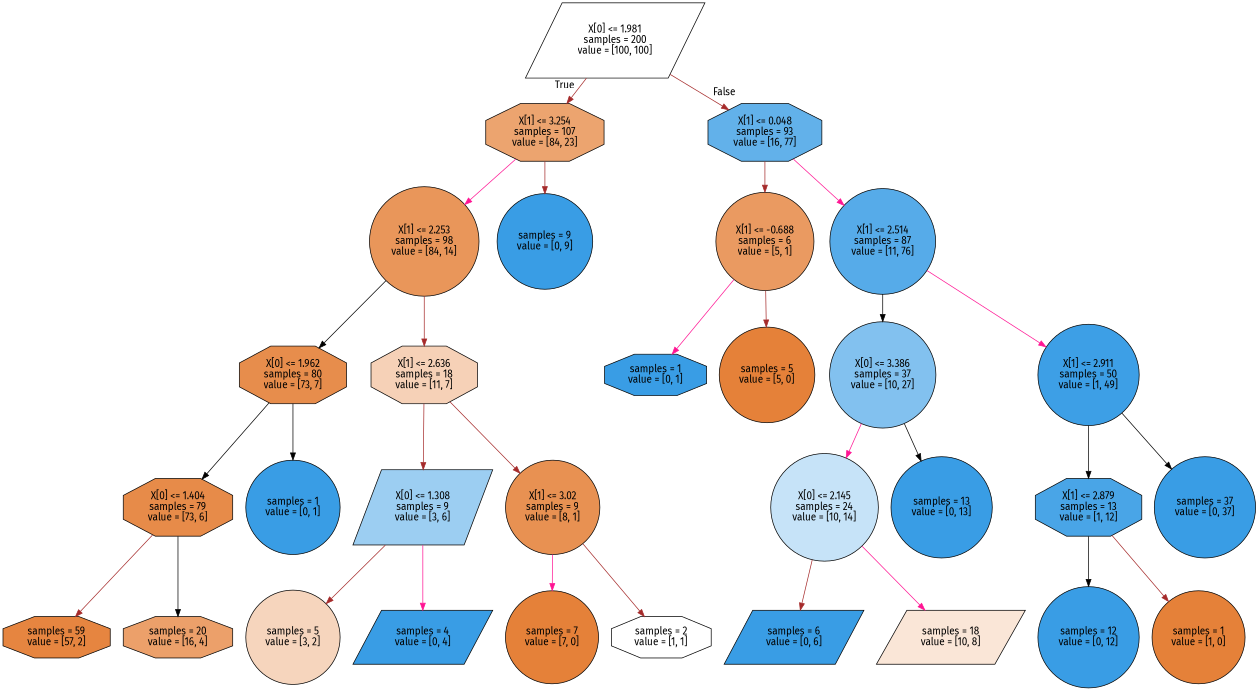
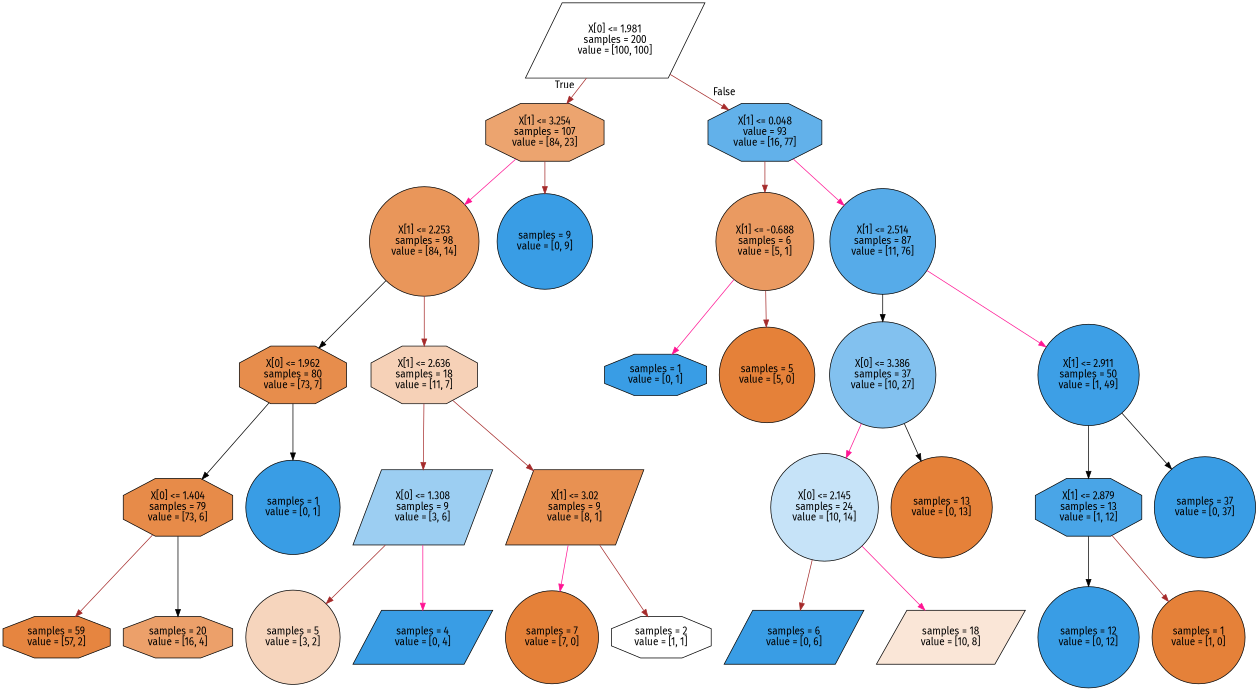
  digraph {
    fontname="Fira Sans"
    node [color=black fillcolor="#399de5" fontname="Fira Sans" shape=circle style=filled]
    edge [color=brown fontname="Fira Sans"]
    n1 [fillcolor="#ffffff" label="X[0] <= 1.981\nsamples = 200\nvalue = [100, 100]" shape=parallelogram]
    n2 [fillcolor="#eca46f" label="X[1] <= 3.254\nsamples = 107\nvalue = [84, 23]" shape=octagon]
-   n3 [fillcolor="#62b1ea" label="X[1] <= 0.048\nsamples = 93\nvalue = [16, 77]" shape=octagon]
+   n3 [fillcolor="#62b1ea" label="X[1] <= 0.048\nvalue = 93\nvalue = [16, 77]" shape=octagon]
    n4 [fillcolor="#e9965a" label="X[1] <= 2.253\nsamples = 98\nvalue = [84, 14]"]
    n5 [label="samples = 9\nvalue = [0, 9]"]
    n6 [fillcolor="#ea9a61" label="X[1] <= -0.688\nsamples = 6\nvalue = [5, 1]"]
    n7 [fillcolor="#56abe9" label="X[1] <= 2.514\nsamples = 87\nvalue = [11, 76]"]
    n8 [fillcolor="#e78d4c" label="X[0] <= 1.962\nsamples = 80\nvalue = [73, 7]" shape=octagon]
    n9 [fillcolor="#f6d1b7" label="X[1] <= 2.636\nsamples = 18\nvalue = [11, 7]" shape=octagon]
    n10 [fillcolor="#e78b49" label="X[0] <= 1.404\nsamples = 79\nvalue = [73, 6]" shape=octagon]
    n11 [label="samples = 1\nvalue = [0, 1]"]
    n12 [fillcolor="#9ccef2" label="X[0] <= 1.308\nsamples = 9\nvalue = [3, 6]" shape=parallelogram]
-   n13 [fillcolor="#e89152" label="X[1] <= 3.02\nsamples = 9\nvalue = [8, 1]"]
+   n13 [fillcolor="#e89152" label="X[1] <= 3.02\nsamples = 9\nvalue = [8, 1]" shape=parallelogram]
    n14 [fillcolor="#e68540" label="samples = 59\nvalue = [57, 2]" shape=octagon]
    n15 [fillcolor="#eca06a" label="samples = 20\nvalue = [16, 4]" shape=octagon]
    n16 [fillcolor="#f6d5bd" label="samples = 5\nvalue = [3, 2]"]
    n17 [label="samples = 4\nvalue = [0, 4]" shape=parallelogram]
    n18 [fillcolor="#e58139" label="samples = 7\nvalue = [7, 0]"]
    n19 [fillcolor="#ffffff" label="samples = 2\nvalue = [1, 1]" shape=octagon]
    n20 [label="samples = 1\nvalue = [0, 1]" shape=octagon]
    n21 [fillcolor="#e58139" label="samples = 5\nvalue = [5, 0]"]
    n22 [fillcolor="#82c1ef" label="X[0] <= 3.386\nsamples = 37\nvalue = [10, 27]"]
    n23 [fillcolor="#3d9fe6" label="X[1] <= 2.911\nsamples = 50\nvalue = [1, 49]"]
    n24 [fillcolor="#c6e3f8" label="X[0] <= 2.145\nsamples = 24\nvalue = [10, 14]"]
-   n25 [label="samples = 13\nvalue = [0, 13]"]
+   n25 [fillcolor="#e58139" label="samples = 13\nvalue = [0, 13]"]
    n26 [fillcolor="#49a5e7" label="X[1] <= 2.879\nsamples = 13\nvalue = [1, 12]" shape=octagon]
    n27 [label="samples = 37\nvalue = [0, 37]"]
    n28 [label="samples = 6\nvalue = [0, 6]" shape=parallelogram]
    n29 [fillcolor="#fae6d7" label="samples = 18\nvalue = [10, 8]" shape=parallelogram]
    n30 [label="samples = 12\nvalue = [0, 12]"]
    n31 [fillcolor="#e58139" label="samples = 1\nvalue = [1, 0]"]
    n1 -> n2 [headlabel=True labelangle=45 labeldistance=2.5]
    n1 -> n3 [headlabel=False labelangle=-45 labeldistance=2.5]
    n2 -> n4 [color=deeppink]
    n2 -> n5
    n3 -> n6
    n3 -> n7 [color=deeppink]
    n4 -> n8 [color=black]
    n4 -> n9
    n6 -> n20 [color=deeppink]
    n6 -> n21
    n7 -> n22 [color=black]
    n7 -> n23 [color=deeppink]
    n8 -> n10 [color=black]
    n8 -> n11 [color=black]
    n9 -> n12
    n9 -> n13
    n10 -> n14
    n10 -> n15 [color=black]
    n12 -> n16
    n12 -> n17 [color=deeppink]
    n13 -> n18 [color=deeppink]
    n13 -> n19
    n22 -> n24 [color=deeppink]
    n22 -> n25 [color=black]
    n23 -> n26 [color=black]
    n23 -> n27 [color=black]
    n24 -> n28
    n24 -> n29 [color=deeppink]
    n26 -> n30 [color=black]
    n26 -> n31
  }
